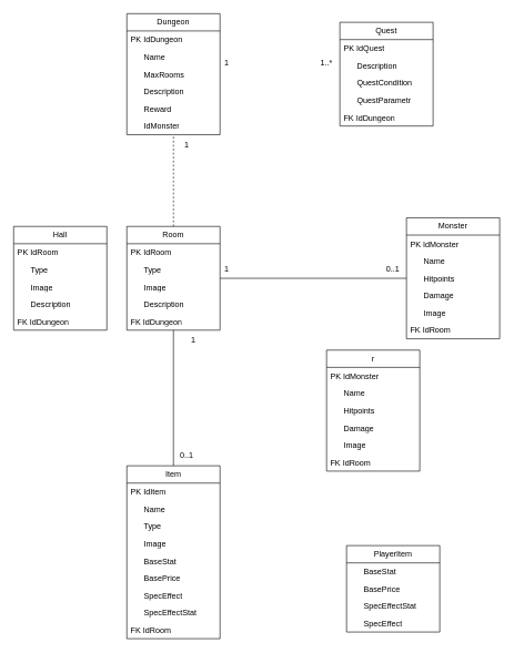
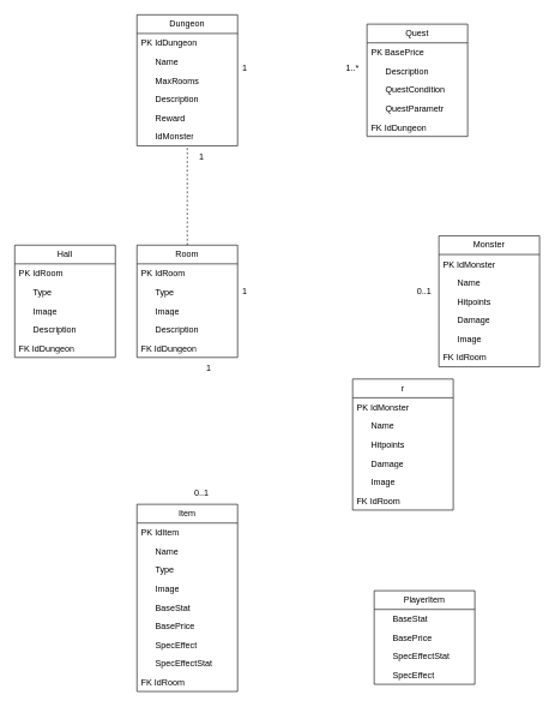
  <mxCell id="0" />
  <mxCell id="1" parent="0" />
  <mxCell id="2" value="Dungeon" style="swimlane;fontStyle=0;childLayout=stackLayout;horizontal=1;startSize=26;fillColor=none;horizontalStack=0;resizeParent=1;resizeParentMax=0;resizeLast=0;collapsible=1;marginBottom=0;whiteSpace=wrap;html=1;" vertex="1" parent="1"><mxGeometry x="190" y="20" width="140" height="182" as="geometry" /></mxCell>
  <mxCell id="3" value="PK IdDungeon" style="text;strokeColor=none;fillColor=none;align=left;verticalAlign=top;spacingLeft=4;spacingRight=4;overflow=hidden;rotatable=0;points=[[0,0.5],[1,0.5]];portConstraint=eastwest;whiteSpace=wrap;html=1;" vertex="1" parent="2"><mxGeometry y="26" width="140" height="26" as="geometry" /></mxCell>
  <mxCell id="4" value="&amp;nbsp; &amp;nbsp; &amp;nbsp; Name" style="text;strokeColor=none;fillColor=none;align=left;verticalAlign=top;spacingLeft=4;spacingRight=4;overflow=hidden;rotatable=0;points=[[0,0.5],[1,0.5]];portConstraint=eastwest;whiteSpace=wrap;html=1;" vertex="1" parent="2"><mxGeometry y="52" width="140" height="26" as="geometry" /></mxCell>
  <mxCell id="5" value="&amp;nbsp; &amp;nbsp; &amp;nbsp; MaxRooms" style="text;strokeColor=none;fillColor=none;align=left;verticalAlign=top;spacingLeft=4;spacingRight=4;overflow=hidden;rotatable=0;points=[[0,0.5],[1,0.5]];portConstraint=eastwest;whiteSpace=wrap;html=1;" vertex="1" parent="2"><mxGeometry y="78" width="140" height="26" as="geometry" /></mxCell>
  <mxCell id="6" value="&amp;nbsp; &amp;nbsp; &amp;nbsp; Description" style="text;strokeColor=none;fillColor=none;align=left;verticalAlign=top;spacingLeft=4;spacingRight=4;overflow=hidden;rotatable=0;points=[[0,0.5],[1,0.5]];portConstraint=eastwest;whiteSpace=wrap;html=1;" vertex="1" parent="2"><mxGeometry y="104" width="140" height="26" as="geometry" /></mxCell>
  <mxCell id="7" value="&amp;nbsp; &amp;nbsp; &amp;nbsp; Reward" style="text;strokeColor=none;fillColor=none;align=left;verticalAlign=top;spacingLeft=4;spacingRight=4;overflow=hidden;rotatable=0;points=[[0,0.5],[1,0.5]];portConstraint=eastwest;whiteSpace=wrap;html=1;" vertex="1" parent="2"><mxGeometry y="130" width="140" height="26" as="geometry" /></mxCell>
  <mxCell id="8" value="&amp;nbsp; &amp;nbsp; &amp;nbsp; IdMonster" style="text;strokeColor=none;fillColor=none;align=left;verticalAlign=top;spacingLeft=4;spacingRight=4;overflow=hidden;rotatable=0;points=[[0,0.5],[1,0.5]];portConstraint=eastwest;whiteSpace=wrap;html=1;" vertex="1" parent="2"><mxGeometry y="156" width="140" height="26" as="geometry" /></mxCell>
  <mxCell id="9" value="Room" style="swimlane;fontStyle=0;childLayout=stackLayout;horizontal=1;startSize=26;fillColor=none;horizontalStack=0;resizeParent=1;resizeParentMax=0;resizeLast=0;collapsible=1;marginBottom=0;whiteSpace=wrap;html=1;" vertex="1" parent="1"><mxGeometry x="190" y="340" width="140" height="156" as="geometry" /></mxCell>
  <mxCell id="10" value="PK IdRoom" style="text;strokeColor=none;fillColor=none;align=left;verticalAlign=top;spacingLeft=4;spacingRight=4;overflow=hidden;rotatable=0;points=[[0,0.5],[1,0.5]];portConstraint=eastwest;whiteSpace=wrap;html=1;" vertex="1" parent="9"><mxGeometry y="26" width="140" height="26" as="geometry" /></mxCell>
  <mxCell id="11" value="&amp;nbsp; &amp;nbsp; &amp;nbsp; Type" style="text;strokeColor=none;fillColor=none;align=left;verticalAlign=top;spacingLeft=4;spacingRight=4;overflow=hidden;rotatable=0;points=[[0,0.5],[1,0.5]];portConstraint=eastwest;whiteSpace=wrap;html=1;" vertex="1" parent="9"><mxGeometry y="52" width="140" height="26" as="geometry" /></mxCell>
  <mxCell id="12" value="&amp;nbsp; &amp;nbsp; &amp;nbsp; Image" style="text;strokeColor=none;fillColor=none;align=left;verticalAlign=top;spacingLeft=4;spacingRight=4;overflow=hidden;rotatable=0;points=[[0,0.5],[1,0.5]];portConstraint=eastwest;whiteSpace=wrap;html=1;" vertex="1" parent="9"><mxGeometry y="78" width="140" height="26" as="geometry" /></mxCell>
  <mxCell id="13" value="&amp;nbsp; &amp;nbsp; &amp;nbsp; Description" style="text;strokeColor=none;fillColor=none;align=left;verticalAlign=top;spacingLeft=4;spacingRight=4;overflow=hidden;rotatable=0;points=[[0,0.5],[1,0.5]];portConstraint=eastwest;whiteSpace=wrap;html=1;" vertex="1" parent="9"><mxGeometry y="104" width="140" height="26" as="geometry" /></mxCell>
  <mxCell id="14" value="FK IdDungeon" style="text;strokeColor=none;fillColor=none;align=left;verticalAlign=top;spacingLeft=4;spacingRight=4;overflow=hidden;rotatable=0;points=[[0,0.5],[1,0.5]];portConstraint=eastwest;whiteSpace=wrap;html=1;" vertex="1" parent="9"><mxGeometry y="130" width="140" height="26" as="geometry" /></mxCell>
  <mxCell id="15" value="" style="endArrow=none;html=1;rounded=0;dashed=1;" edge="1" parent="1" source="9" target="2"><mxGeometry width="50" height="50" relative="1" as="geometry"><mxPoint x="230" y="290" as="sourcePoint" /><mxPoint x="280" y="240" as="targetPoint" /></mxGeometry></mxCell>
  <mxCell id="16" value="1" style="text;html=1;align=center;verticalAlign=middle;whiteSpace=wrap;rounded=0;" vertex="1" parent="1"><mxGeometry x="250" y="202" width="60" height="30" as="geometry" /></mxCell>
  <mxCell id="17" value="Monster" style="swimlane;fontStyle=0;childLayout=stackLayout;horizontal=1;startSize=26;fillColor=none;horizontalStack=0;resizeParent=1;resizeParentMax=0;resizeLast=0;collapsible=1;marginBottom=0;whiteSpace=wrap;html=1;" vertex="1" parent="1"><mxGeometry x="610" y="327" width="140" height="182" as="geometry" /></mxCell>
  <mxCell id="18" value="PK IdMonster" style="text;strokeColor=none;fillColor=none;align=left;verticalAlign=top;spacingLeft=4;spacingRight=4;overflow=hidden;rotatable=0;points=[[0,0.5],[1,0.5]];portConstraint=eastwest;whiteSpace=wrap;html=1;" vertex="1" parent="17"><mxGeometry y="26" width="140" height="26" as="geometry" /></mxCell>
  <mxCell id="19" value="&amp;nbsp; &amp;nbsp; &amp;nbsp; Name" style="text;strokeColor=none;fillColor=none;align=left;verticalAlign=top;spacingLeft=4;spacingRight=4;overflow=hidden;rotatable=0;points=[[0,0.5],[1,0.5]];portConstraint=eastwest;whiteSpace=wrap;html=1;" vertex="1" parent="17"><mxGeometry y="52" width="140" height="26" as="geometry" /></mxCell>
  <mxCell id="20" value="&amp;nbsp; &amp;nbsp; &amp;nbsp; Hitpoints" style="text;strokeColor=none;fillColor=none;align=left;verticalAlign=top;spacingLeft=4;spacingRight=4;overflow=hidden;rotatable=0;points=[[0,0.5],[1,0.5]];portConstraint=eastwest;whiteSpace=wrap;html=1;" vertex="1" parent="17"><mxGeometry y="78" width="140" height="26" as="geometry" /></mxCell>
  <mxCell id="21" value="&amp;nbsp; &amp;nbsp; &amp;nbsp; Damage" style="text;strokeColor=none;fillColor=none;align=left;verticalAlign=top;spacingLeft=4;spacingRight=4;overflow=hidden;rotatable=0;points=[[0,0.5],[1,0.5]];portConstraint=eastwest;whiteSpace=wrap;html=1;" vertex="1" parent="17"><mxGeometry y="104" width="140" height="26" as="geometry" /></mxCell>
  <mxCell id="22" value="&amp;nbsp; &amp;nbsp; &amp;nbsp; Image" style="text;strokeColor=none;fillColor=none;align=left;verticalAlign=top;spacingLeft=4;spacingRight=4;overflow=hidden;rotatable=0;points=[[0,0.5],[1,0.5]];portConstraint=eastwest;whiteSpace=wrap;html=1;" vertex="1" parent="17"><mxGeometry y="130" width="140" height="26" as="geometry" /></mxCell>
  <mxCell id="23" value="FK IdRoom" style="text;strokeColor=none;fillColor=none;align=left;verticalAlign=top;spacingLeft=4;spacingRight=4;overflow=hidden;rotatable=0;points=[[0,0.5],[1,0.5]];portConstraint=eastwest;whiteSpace=wrap;html=1;" vertex="1" parent="17"><mxGeometry y="156" width="140" height="26" as="geometry" /></mxCell>
- <mxCell id="24" value="" style="endArrow=none;html=1;rounded=0;" edge="1" parent="1" source="9" target="17"><mxGeometry width="50" height="50" relative="1" as="geometry"><mxPoint x="460" y="440" as="sourcePoint" /><mxPoint x="510" y="390" as="targetPoint" /></mxGeometry></mxCell>
  <mxCell id="25" value="1" style="text;html=1;align=center;verticalAlign=middle;whiteSpace=wrap;rounded=0;" vertex="1" parent="1"><mxGeometry x="310" y="390" width="60" height="30" as="geometry" /></mxCell>
  <mxCell id="26" value="0..1" style="text;html=1;align=center;verticalAlign=middle;whiteSpace=wrap;rounded=0;" vertex="1" parent="1"><mxGeometry x="560" y="390" width="60" height="30" as="geometry" /></mxCell>
  <mxCell id="27" value="Quest" style="swimlane;fontStyle=0;childLayout=stackLayout;horizontal=1;startSize=26;fillColor=none;horizontalStack=0;resizeParent=1;resizeParentMax=0;resizeLast=0;collapsible=1;marginBottom=0;whiteSpace=wrap;html=1;" vertex="1" parent="1"><mxGeometry x="510" y="33" width="140" height="156" as="geometry" /></mxCell>
- <mxCell id="28" value="PK IdQuest" style="text;strokeColor=none;fillColor=none;align=left;verticalAlign=top;spacingLeft=4;spacingRight=4;overflow=hidden;rotatable=0;points=[[0,0.5],[1,0.5]];portConstraint=eastwest;whiteSpace=wrap;html=1;" vertex="1" parent="27"><mxGeometry y="26" width="140" height="26" as="geometry" /></mxCell>
+ <mxCell id="28" value="PK BasePrice" style="text;strokeColor=none;fillColor=none;align=left;verticalAlign=top;spacingLeft=4;spacingRight=4;overflow=hidden;rotatable=0;points=[[0,0.5],[1,0.5]];portConstraint=eastwest;whiteSpace=wrap;html=1;" vertex="1" parent="27"><mxGeometry y="26" width="140" height="26" as="geometry" /></mxCell>
  <mxCell id="29" value="&amp;nbsp; &amp;nbsp; &amp;nbsp; Description" style="text;strokeColor=none;fillColor=none;align=left;verticalAlign=top;spacingLeft=4;spacingRight=4;overflow=hidden;rotatable=0;points=[[0,0.5],[1,0.5]];portConstraint=eastwest;whiteSpace=wrap;html=1;" vertex="1" parent="27"><mxGeometry y="52" width="140" height="26" as="geometry" /></mxCell>
  <mxCell id="30" value="&amp;nbsp; &amp;nbsp; &amp;nbsp; QuestCondition" style="text;strokeColor=none;fillColor=none;align=left;verticalAlign=top;spacingLeft=4;spacingRight=4;overflow=hidden;rotatable=0;points=[[0,0.5],[1,0.5]];portConstraint=eastwest;whiteSpace=wrap;html=1;" vertex="1" parent="27"><mxGeometry y="78" width="140" height="26" as="geometry" /></mxCell>
  <mxCell id="31" value="&amp;nbsp; &amp;nbsp; &amp;nbsp; QuestParametr" style="text;strokeColor=none;fillColor=none;align=left;verticalAlign=top;spacingLeft=4;spacingRight=4;overflow=hidden;rotatable=0;points=[[0,0.5],[1,0.5]];portConstraint=eastwest;whiteSpace=wrap;html=1;" vertex="1" parent="27"><mxGeometry y="104" width="140" height="26" as="geometry" /></mxCell>
  <mxCell id="32" value="FK IdDungeon" style="text;strokeColor=none;fillColor=none;align=left;verticalAlign=top;spacingLeft=4;spacingRight=4;overflow=hidden;rotatable=0;points=[[0,0.5],[1,0.5]];portConstraint=eastwest;whiteSpace=wrap;html=1;" vertex="1" parent="27"><mxGeometry y="130" width="140" height="26" as="geometry" /></mxCell>
  <mxCell id="33" value="1" style="text;html=1;align=center;verticalAlign=middle;whiteSpace=wrap;rounded=0;" vertex="1" parent="1"><mxGeometry x="310" y="80" width="60" height="30" as="geometry" /></mxCell>
  <mxCell id="34" value="1..*" style="text;html=1;align=center;verticalAlign=middle;whiteSpace=wrap;rounded=0;" vertex="1" parent="1"><mxGeometry x="460" y="80" width="60" height="30" as="geometry" /></mxCell>
  <mxCell id="35" value="Item" style="swimlane;fontStyle=0;childLayout=stackLayout;horizontal=1;startSize=26;fillColor=none;horizontalStack=0;resizeParent=1;resizeParentMax=0;resizeLast=0;collapsible=1;marginBottom=0;whiteSpace=wrap;html=1;" vertex="1" parent="1"><mxGeometry x="190" y="700" width="140" height="260" as="geometry" /></mxCell>
  <mxCell id="36" value="PK IdItem" style="text;strokeColor=none;fillColor=none;align=left;verticalAlign=top;spacingLeft=4;spacingRight=4;overflow=hidden;rotatable=0;points=[[0,0.5],[1,0.5]];portConstraint=eastwest;whiteSpace=wrap;html=1;" vertex="1" parent="35"><mxGeometry y="26" width="140" height="26" as="geometry" /></mxCell>
  <mxCell id="37" value="&amp;nbsp; &amp;nbsp; &amp;nbsp; Name" style="text;strokeColor=none;fillColor=none;align=left;verticalAlign=top;spacingLeft=4;spacingRight=4;overflow=hidden;rotatable=0;points=[[0,0.5],[1,0.5]];portConstraint=eastwest;whiteSpace=wrap;html=1;" vertex="1" parent="35"><mxGeometry y="52" width="140" height="26" as="geometry" /></mxCell>
  <mxCell id="38" value="&amp;nbsp; &amp;nbsp; &amp;nbsp; Type" style="text;strokeColor=none;fillColor=none;align=left;verticalAlign=top;spacingLeft=4;spacingRight=4;overflow=hidden;rotatable=0;points=[[0,0.5],[1,0.5]];portConstraint=eastwest;whiteSpace=wrap;html=1;" vertex="1" parent="35"><mxGeometry y="78" width="140" height="26" as="geometry" /></mxCell>
  <mxCell id="39" value="&amp;nbsp; &amp;nbsp; &amp;nbsp; Image" style="text;strokeColor=none;fillColor=none;align=left;verticalAlign=top;spacingLeft=4;spacingRight=4;overflow=hidden;rotatable=0;points=[[0,0.5],[1,0.5]];portConstraint=eastwest;whiteSpace=wrap;html=1;" vertex="1" parent="35"><mxGeometry y="104" width="140" height="26" as="geometry" /></mxCell>
  <mxCell id="40" value="&amp;nbsp; &amp;nbsp; &amp;nbsp; BaseStat" style="text;strokeColor=none;fillColor=none;align=left;verticalAlign=top;spacingLeft=4;spacingRight=4;overflow=hidden;rotatable=0;points=[[0,0.5],[1,0.5]];portConstraint=eastwest;whiteSpace=wrap;html=1;" vertex="1" parent="35"><mxGeometry y="130" width="140" height="26" as="geometry" /></mxCell>
  <mxCell id="41" value="&amp;nbsp; &amp;nbsp; &amp;nbsp; BasePrice" style="text;strokeColor=none;fillColor=none;align=left;verticalAlign=top;spacingLeft=4;spacingRight=4;overflow=hidden;rotatable=0;points=[[0,0.5],[1,0.5]];portConstraint=eastwest;whiteSpace=wrap;html=1;" vertex="1" parent="35"><mxGeometry y="156" width="140" height="26" as="geometry" /></mxCell>
  <mxCell id="42" value="&amp;nbsp; &amp;nbsp; &amp;nbsp; SpecEffect" style="text;strokeColor=none;fillColor=none;align=left;verticalAlign=top;spacingLeft=4;spacingRight=4;overflow=hidden;rotatable=0;points=[[0,0.5],[1,0.5]];portConstraint=eastwest;whiteSpace=wrap;html=1;" vertex="1" parent="35"><mxGeometry y="182" width="140" height="26" as="geometry" /></mxCell>
  <mxCell id="43" value="&amp;nbsp; &amp;nbsp; &amp;nbsp; SpecEffectStat" style="text;strokeColor=none;fillColor=none;align=left;verticalAlign=top;spacingLeft=4;spacingRight=4;overflow=hidden;rotatable=0;points=[[0,0.5],[1,0.5]];portConstraint=eastwest;whiteSpace=wrap;html=1;" vertex="1" parent="35"><mxGeometry y="208" width="140" height="26" as="geometry" /></mxCell>
  <mxCell id="44" value="FK IdRoom" style="text;strokeColor=none;fillColor=none;align=left;verticalAlign=top;spacingLeft=4;spacingRight=4;overflow=hidden;rotatable=0;points=[[0,0.5],[1,0.5]];portConstraint=eastwest;whiteSpace=wrap;html=1;" vertex="1" parent="35"><mxGeometry y="234" width="140" height="26" as="geometry" /></mxCell>
- <mxCell id="45" value="" style="endArrow=none;html=1;rounded=0;" edge="1" parent="1" source="35" target="9"><mxGeometry width="50" height="50" relative="1" as="geometry"><mxPoint x="240" y="600" as="sourcePoint" /><mxPoint x="290" y="550" as="targetPoint" /></mxGeometry></mxCell>
  <mxCell id="46" value="1" style="text;html=1;align=center;verticalAlign=middle;whiteSpace=wrap;rounded=0;" vertex="1" parent="1"><mxGeometry x="260" y="496" width="60" height="30" as="geometry" /></mxCell>
  <mxCell id="47" value="0..1" style="text;html=1;align=center;verticalAlign=middle;whiteSpace=wrap;rounded=0;" vertex="1" parent="1"><mxGeometry x="250" y="670" width="60" height="30" as="geometry" /></mxCell>
  <mxCell id="48" value="r" style="swimlane;fontStyle=0;childLayout=stackLayout;horizontal=1;startSize=26;fillColor=none;horizontalStack=0;resizeParent=1;resizeParentMax=0;resizeLast=0;collapsible=1;marginBottom=0;whiteSpace=wrap;html=1;" vertex="1" parent="1"><mxGeometry x="490" y="526" width="140" height="182" as="geometry" /></mxCell>
  <mxCell id="49" value="PK IdMonster" style="text;strokeColor=none;fillColor=none;align=left;verticalAlign=top;spacingLeft=4;spacingRight=4;overflow=hidden;rotatable=0;points=[[0,0.5],[1,0.5]];portConstraint=eastwest;whiteSpace=wrap;html=1;" vertex="1" parent="48"><mxGeometry y="26" width="140" height="26" as="geometry" /></mxCell>
  <mxCell id="50" value="&amp;nbsp; &amp;nbsp; &amp;nbsp; Name" style="text;strokeColor=none;fillColor=none;align=left;verticalAlign=top;spacingLeft=4;spacingRight=4;overflow=hidden;rotatable=0;points=[[0,0.5],[1,0.5]];portConstraint=eastwest;whiteSpace=wrap;html=1;" vertex="1" parent="48"><mxGeometry y="52" width="140" height="26" as="geometry" /></mxCell>
  <mxCell id="51" value="&amp;nbsp; &amp;nbsp; &amp;nbsp; Hitpoints" style="text;strokeColor=none;fillColor=none;align=left;verticalAlign=top;spacingLeft=4;spacingRight=4;overflow=hidden;rotatable=0;points=[[0,0.5],[1,0.5]];portConstraint=eastwest;whiteSpace=wrap;html=1;" vertex="1" parent="48"><mxGeometry y="78" width="140" height="26" as="geometry" /></mxCell>
  <mxCell id="52" value="&amp;nbsp; &amp;nbsp; &amp;nbsp; Damage" style="text;strokeColor=none;fillColor=none;align=left;verticalAlign=top;spacingLeft=4;spacingRight=4;overflow=hidden;rotatable=0;points=[[0,0.5],[1,0.5]];portConstraint=eastwest;whiteSpace=wrap;html=1;" vertex="1" parent="48"><mxGeometry y="104" width="140" height="26" as="geometry" /></mxCell>
  <mxCell id="53" value="&amp;nbsp; &amp;nbsp; &amp;nbsp; Image" style="text;strokeColor=none;fillColor=none;align=left;verticalAlign=top;spacingLeft=4;spacingRight=4;overflow=hidden;rotatable=0;points=[[0,0.5],[1,0.5]];portConstraint=eastwest;whiteSpace=wrap;html=1;" vertex="1" parent="48"><mxGeometry y="130" width="140" height="26" as="geometry" /></mxCell>
  <mxCell id="54" value="FK IdRoom" style="text;strokeColor=none;fillColor=none;align=left;verticalAlign=top;spacingLeft=4;spacingRight=4;overflow=hidden;rotatable=0;points=[[0,0.5],[1,0.5]];portConstraint=eastwest;whiteSpace=wrap;html=1;" vertex="1" parent="48"><mxGeometry y="156" width="140" height="26" as="geometry" /></mxCell>
  <mxCell id="55" value="PlayerItem" style="swimlane;fontStyle=0;childLayout=stackLayout;horizontal=1;startSize=26;fillColor=none;horizontalStack=0;resizeParent=1;resizeParentMax=0;resizeLast=0;collapsible=1;marginBottom=0;whiteSpace=wrap;html=1;" vertex="1" parent="1"><mxGeometry x="520" y="820" width="140" height="130" as="geometry" /></mxCell>
  <mxCell id="56" value="&amp;nbsp; &amp;nbsp; &amp;nbsp; BaseStat" style="text;strokeColor=none;fillColor=none;align=left;verticalAlign=top;spacingLeft=4;spacingRight=4;overflow=hidden;rotatable=0;points=[[0,0.5],[1,0.5]];portConstraint=eastwest;whiteSpace=wrap;html=1;" vertex="1" parent="55"><mxGeometry y="26" width="140" height="26" as="geometry" /></mxCell>
  <mxCell id="57" value="&amp;nbsp; &amp;nbsp; &amp;nbsp; BasePrice" style="text;strokeColor=none;fillColor=none;align=left;verticalAlign=top;spacingLeft=4;spacingRight=4;overflow=hidden;rotatable=0;points=[[0,0.5],[1,0.5]];portConstraint=eastwest;whiteSpace=wrap;html=1;" vertex="1" parent="55"><mxGeometry y="52" width="140" height="26" as="geometry" /></mxCell>
  <mxCell id="58" value="&amp;nbsp; &amp;nbsp; &amp;nbsp; SpecEffectStat" style="text;strokeColor=none;fillColor=none;align=left;verticalAlign=top;spacingLeft=4;spacingRight=4;overflow=hidden;rotatable=0;points=[[0,0.5],[1,0.5]];portConstraint=eastwest;whiteSpace=wrap;html=1;" vertex="1" parent="55"><mxGeometry y="78" width="140" height="26" as="geometry" /></mxCell>
  <mxCell id="59" value="&amp;nbsp; &amp;nbsp; &amp;nbsp; SpecEffect" style="text;strokeColor=none;fillColor=none;align=left;verticalAlign=top;spacingLeft=4;spacingRight=4;overflow=hidden;rotatable=0;points=[[0,0.5],[1,0.5]];portConstraint=eastwest;whiteSpace=wrap;html=1;" vertex="1" parent="55"><mxGeometry y="104" width="140" height="26" as="geometry" /></mxCell>
  <mxCell id="60" value="Hall" style="swimlane;fontStyle=0;childLayout=stackLayout;horizontal=1;startSize=26;fillColor=none;horizontalStack=0;resizeParent=1;resizeParentMax=0;resizeLast=0;collapsible=1;marginBottom=0;whiteSpace=wrap;html=1;" vertex="1" parent="1"><mxGeometry x="20" y="340" width="140" height="156" as="geometry" /></mxCell>
  <mxCell id="61" value="PK IdRoom" style="text;strokeColor=none;fillColor=none;align=left;verticalAlign=top;spacingLeft=4;spacingRight=4;overflow=hidden;rotatable=0;points=[[0,0.5],[1,0.5]];portConstraint=eastwest;whiteSpace=wrap;html=1;" vertex="1" parent="60"><mxGeometry y="26" width="140" height="26" as="geometry" /></mxCell>
  <mxCell id="62" value="&amp;nbsp; &amp;nbsp; &amp;nbsp; Type" style="text;strokeColor=none;fillColor=none;align=left;verticalAlign=top;spacingLeft=4;spacingRight=4;overflow=hidden;rotatable=0;points=[[0,0.5],[1,0.5]];portConstraint=eastwest;whiteSpace=wrap;html=1;" vertex="1" parent="60"><mxGeometry y="52" width="140" height="26" as="geometry" /></mxCell>
  <mxCell id="63" value="&amp;nbsp; &amp;nbsp; &amp;nbsp; Image" style="text;strokeColor=none;fillColor=none;align=left;verticalAlign=top;spacingLeft=4;spacingRight=4;overflow=hidden;rotatable=0;points=[[0,0.5],[1,0.5]];portConstraint=eastwest;whiteSpace=wrap;html=1;" vertex="1" parent="60"><mxGeometry y="78" width="140" height="26" as="geometry" /></mxCell>
  <mxCell id="64" value="&amp;nbsp; &amp;nbsp; &amp;nbsp; Description" style="text;strokeColor=none;fillColor=none;align=left;verticalAlign=top;spacingLeft=4;spacingRight=4;overflow=hidden;rotatable=0;points=[[0,0.5],[1,0.5]];portConstraint=eastwest;whiteSpace=wrap;html=1;" vertex="1" parent="60"><mxGeometry y="104" width="140" height="26" as="geometry" /></mxCell>
  <mxCell id="65" value="FK IdDungeon" style="text;strokeColor=none;fillColor=none;align=left;verticalAlign=top;spacingLeft=4;spacingRight=4;overflow=hidden;rotatable=0;points=[[0,0.5],[1,0.5]];portConstraint=eastwest;whiteSpace=wrap;html=1;" vertex="1" parent="60"><mxGeometry y="130" width="140" height="26" as="geometry" /></mxCell>
